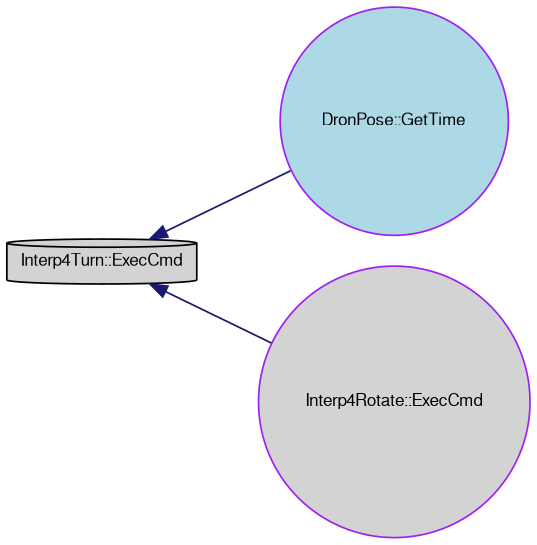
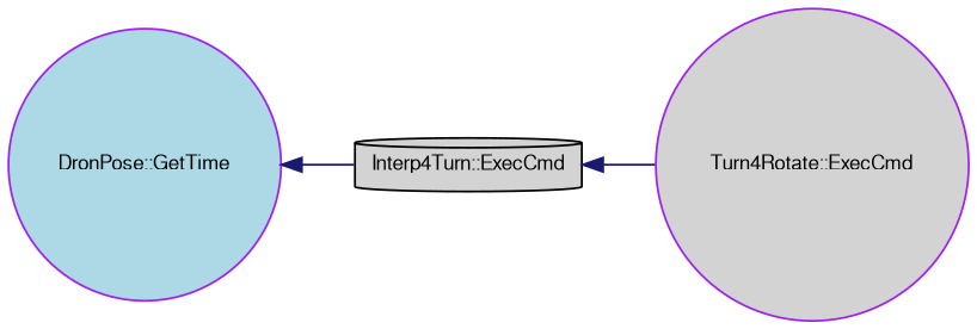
  digraph {
    rankdir=LR
    node [color=purple fillcolor=lightgrey fontname=FreeSans fontsize=10 shape=circle style=filled]
    edge [color=midnightblue dir=back fontname=FreeSans fontsize=10 labelfontname=FreeSans labelfontsize=10 style=solid]
    n1 [fillcolor=lightblue fontcolor=black height=0.2 label="DronPose::GetTime" width=0.4]
    n2 [color=black height=0.2 label="Interp4Turn::ExecCmd" shape=cylinder width=0.4]
-   n3 [height=0.2 label="Interp4Rotate::ExecCmd" width=0.4]
-   n2 -> n1
+   n3 [height=0.2 label="Turn4Rotate::ExecCmd" width=0.4]
+   n1 -> n2
    n2 -> n3
  }
